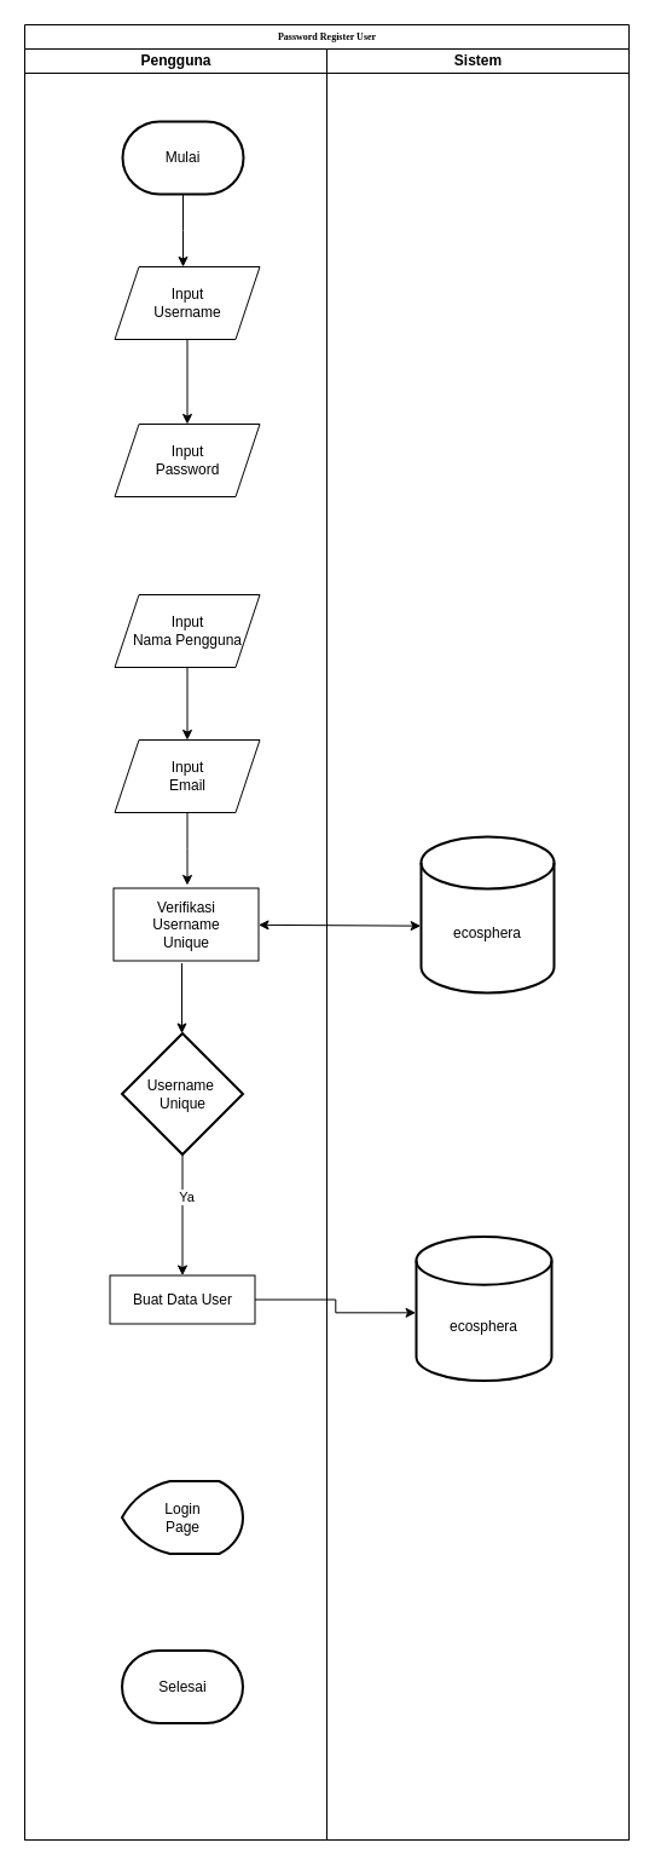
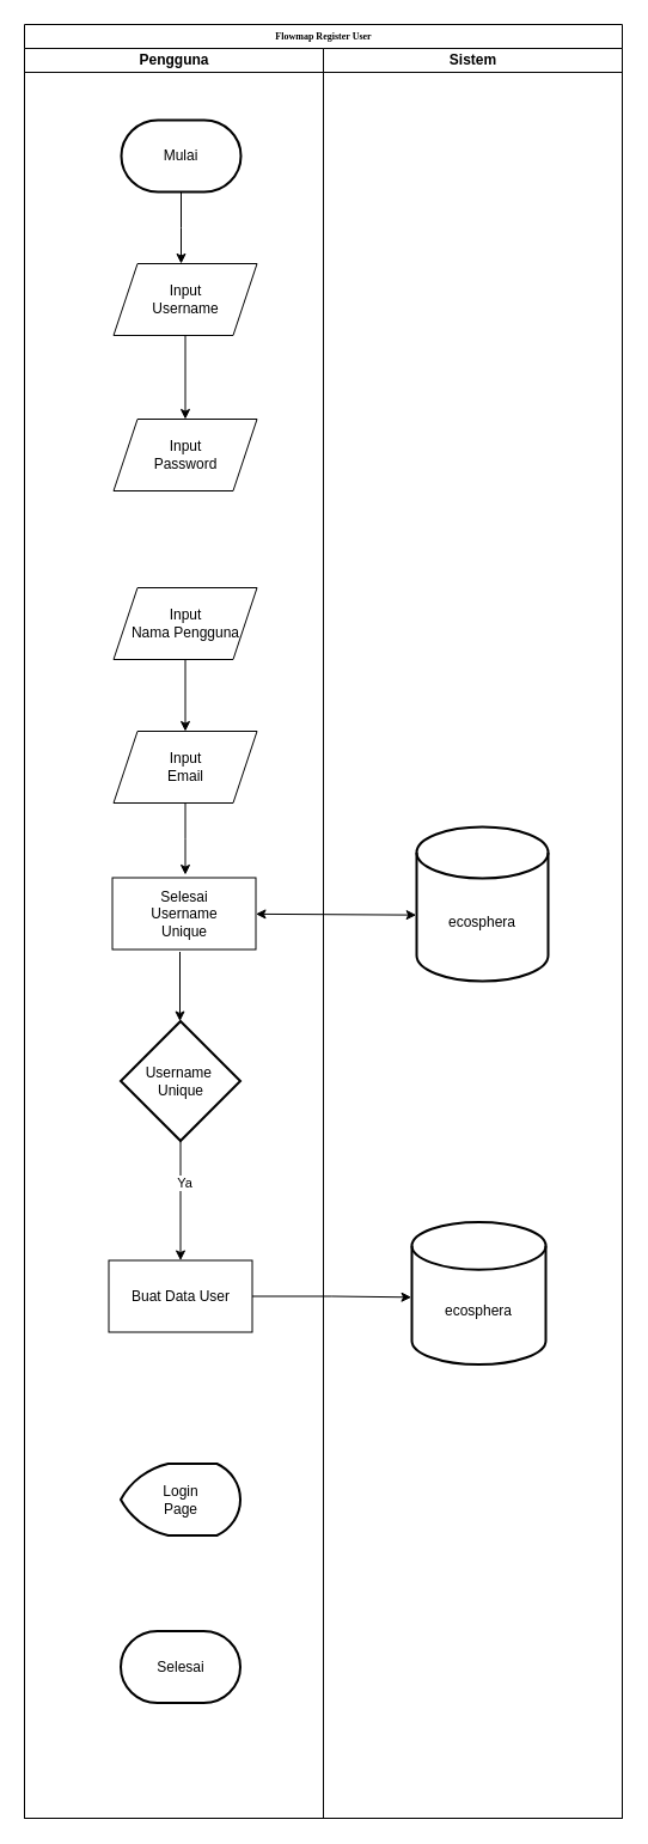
  <mxCell id="0" />
  <mxCell id="1" parent="0" />
- <mxCell id="2" value="Password Register User" style="swimlane;html=1;childLayout=stackLayout;startSize=20;rounded=0;shadow=0;labelBackgroundColor=none;strokeWidth=1;fontFamily=Verdana;fontSize=8;align=center;" parent="1" vertex="1"><mxGeometry x="20" y="20" width="500" height="1500" as="geometry" /></mxCell>
+ <mxCell id="2" value="Flowmap Register User" style="swimlane;html=1;childLayout=stackLayout;startSize=20;rounded=0;shadow=0;labelBackgroundColor=none;strokeWidth=1;fontFamily=Verdana;fontSize=8;align=center;" parent="1" vertex="1"><mxGeometry x="20" y="20" width="500" height="1500" as="geometry" /></mxCell>
  <mxCell id="3" value="Pengguna" style="swimlane;html=1;startSize=20;" parent="2" vertex="1"><mxGeometry y="20" width="250" height="1480" as="geometry" /></mxCell>
  <mxCell id="4" value="" style="edgeStyle=orthogonalEdgeStyle;rounded=0;orthogonalLoop=1;jettySize=auto;html=1;" parent="3" source="6" target="8" edge="1"><mxGeometry relative="1" as="geometry" /></mxCell>
  <mxCell id="5" value="Ya" style="edgeLabel;html=1;align=center;verticalAlign=middle;resizable=0;points=[];" parent="4" vertex="1" connectable="0"><mxGeometry x="-0.293" y="3" relative="1" as="geometry"><mxPoint as="offset" /></mxGeometry></mxCell>
  <mxCell id="6" value="Username&amp;nbsp;&lt;br&gt;Unique" style="strokeWidth=2;html=1;shape=mxgraph.flowchart.decision;whiteSpace=wrap;" parent="3" vertex="1"><mxGeometry x="80.5" y="813.5" width="100" height="100" as="geometry" /></mxCell>
- <mxCell id="7" value="Verifikasi&lt;br&gt;Username&lt;br&gt;Unique" style="rounded=0;whiteSpace=wrap;html=1;" parent="3" vertex="1"><mxGeometry x="73.5" y="693.5" width="120" height="60" as="geometry" /></mxCell>
- <mxCell id="8" value="Buat Data User" style="rounded=0;whiteSpace=wrap;html=1;" parent="3" vertex="1"><mxGeometry x="70.5" y="1013.5" width="120" height="40" as="geometry" /></mxCell>
+ <mxCell id="7" value="Selesai&lt;br&gt;Username&lt;br&gt;Unique" style="rounded=0;whiteSpace=wrap;html=1;" parent="3" vertex="1"><mxGeometry x="73.5" y="693.5" width="120" height="60" as="geometry" /></mxCell>
+ <mxCell id="8" value="Buat Data User" style="rounded=0;whiteSpace=wrap;html=1;" parent="3" vertex="1"><mxGeometry x="70.5" y="1013.5" width="120" height="60" as="geometry" /></mxCell>
  <mxCell id="9" value="Login&lt;br&gt;Page" style="strokeWidth=2;html=1;shape=mxgraph.flowchart.display;whiteSpace=wrap;" parent="3" vertex="1"><mxGeometry x="80.5" y="1183.5" width="100" height="60" as="geometry" /></mxCell>
  <mxCell id="10" value="Selesai" style="strokeWidth=2;html=1;shape=mxgraph.flowchart.terminator;whiteSpace=wrap;" parent="3" vertex="1"><mxGeometry x="80.5" y="1323.5" width="100" height="60" as="geometry" /></mxCell>
  <mxCell id="11" style="edgeStyle=orthogonalEdgeStyle;rounded=0;orthogonalLoop=1;jettySize=auto;html=1;entryX=0.5;entryY=0;entryDx=0;entryDy=0;" edge="1" parent="3" source="12" target="13"><mxGeometry relative="1" as="geometry" /></mxCell>
  <mxCell id="12" value="Input&lt;br&gt;Nama Pengguna" style="shape=parallelogram;perimeter=parallelogramPerimeter;whiteSpace=wrap;html=1;fixedSize=1;" vertex="1" parent="3"><mxGeometry x="74.5" y="451" width="120" height="60" as="geometry" /></mxCell>
  <mxCell id="13" value="Input&lt;br&gt;Email" style="shape=parallelogram;perimeter=parallelogramPerimeter;whiteSpace=wrap;html=1;fixedSize=1;" vertex="1" parent="3"><mxGeometry x="74.5" y="571" width="120" height="60" as="geometry" /></mxCell>
  <mxCell id="14" value="" style="edgeStyle=orthogonalEdgeStyle;rounded=0;orthogonalLoop=1;jettySize=auto;html=1;" parent="2" target="6" edge="1"><mxGeometry relative="1" as="geometry"><mxPoint x="130" y="775.5" as="sourcePoint" /></mxGeometry></mxCell>
  <mxCell id="15" value="" style="endArrow=classic;startArrow=classic;html=1;rounded=0;entryX=-0.003;entryY=0.571;entryDx=0;entryDy=0;entryPerimeter=0;" parent="2" source="7" target="23" edge="1"><mxGeometry width="50" height="50" relative="1" as="geometry"><mxPoint x="179.761" y="745.218" as="sourcePoint" /><mxPoint x="326.68" y="747.336" as="targetPoint" /></mxGeometry></mxCell>
  <mxCell id="16" style="edgeStyle=orthogonalEdgeStyle;rounded=0;orthogonalLoop=1;jettySize=auto;html=1;entryX=-0.004;entryY=0.528;entryDx=0;entryDy=0;entryPerimeter=0;" parent="2" source="8" target="24" edge="1"><mxGeometry relative="1" as="geometry"><mxPoint x="320" y="1063.5" as="targetPoint" /></mxGeometry></mxCell>
  <mxCell id="17" value="Sistem" style="swimlane;html=1;startSize=20;" parent="2" vertex="1"><mxGeometry x="250" y="20" width="250" height="1480" as="geometry" /></mxCell>
  <mxCell id="18" style="edgeStyle=orthogonalEdgeStyle;rounded=0;orthogonalLoop=1;jettySize=auto;html=1;entryX=0.5;entryY=0;entryDx=0;entryDy=0;" parent="17" source="19" edge="1"><mxGeometry relative="1" as="geometry"><mxPoint x="-119" y="180" as="targetPoint" /></mxGeometry></mxCell>
  <mxCell id="19" value="Mulai" style="strokeWidth=2;html=1;shape=mxgraph.flowchart.terminator;whiteSpace=wrap;" parent="17" vertex="1"><mxGeometry x="-169" y="60" width="100" height="60" as="geometry" /></mxCell>
  <mxCell id="20" style="edgeStyle=orthogonalEdgeStyle;rounded=0;orthogonalLoop=1;jettySize=auto;html=1;entryX=0.5;entryY=0;entryDx=0;entryDy=0;" parent="17" source="21" target="22" edge="1"><mxGeometry relative="1" as="geometry" /></mxCell>
  <mxCell id="21" value="Input&lt;br&gt;Username" style="shape=parallelogram;perimeter=parallelogramPerimeter;whiteSpace=wrap;html=1;fixedSize=1;" parent="17" vertex="1"><mxGeometry x="-175.5" y="180" width="120" height="60" as="geometry" /></mxCell>
  <mxCell id="22" value="Input&lt;br&gt;Password" style="shape=parallelogram;perimeter=parallelogramPerimeter;whiteSpace=wrap;html=1;fixedSize=1;" parent="17" vertex="1"><mxGeometry x="-175.5" y="310" width="120" height="60" as="geometry" /></mxCell>
  <mxCell id="23" value="&lt;div&gt;&lt;br&gt;&lt;/div&gt;&lt;div&gt;&lt;br&gt;&lt;/div&gt;ecosphera&lt;div&gt;&lt;/div&gt;" style="strokeWidth=2;html=1;shape=mxgraph.flowchart.database;whiteSpace=wrap;" parent="17" vertex="1"><mxGeometry x="78" y="651" width="110" height="129" as="geometry" /></mxCell>
  <mxCell id="24" value="&lt;div&gt;&lt;br&gt;&lt;/div&gt;&lt;div&gt;&lt;br&gt;&lt;/div&gt;&lt;div&gt;&lt;span style=&quot;background-color: initial;&quot;&gt;ecosphera&lt;/span&gt;&lt;br&gt;&lt;/div&gt;" style="strokeWidth=2;html=1;shape=mxgraph.flowchart.database;whiteSpace=wrap;" parent="17" vertex="1"><mxGeometry x="74" y="981.5" width="112" height="119" as="geometry" /></mxCell>
  <mxCell id="25" style="edgeStyle=orthogonalEdgeStyle;rounded=0;orthogonalLoop=1;jettySize=auto;html=1;" edge="1" parent="1" source="13"><mxGeometry relative="1" as="geometry"><mxPoint x="154.5" y="731" as="targetPoint" /></mxGeometry></mxCell>
